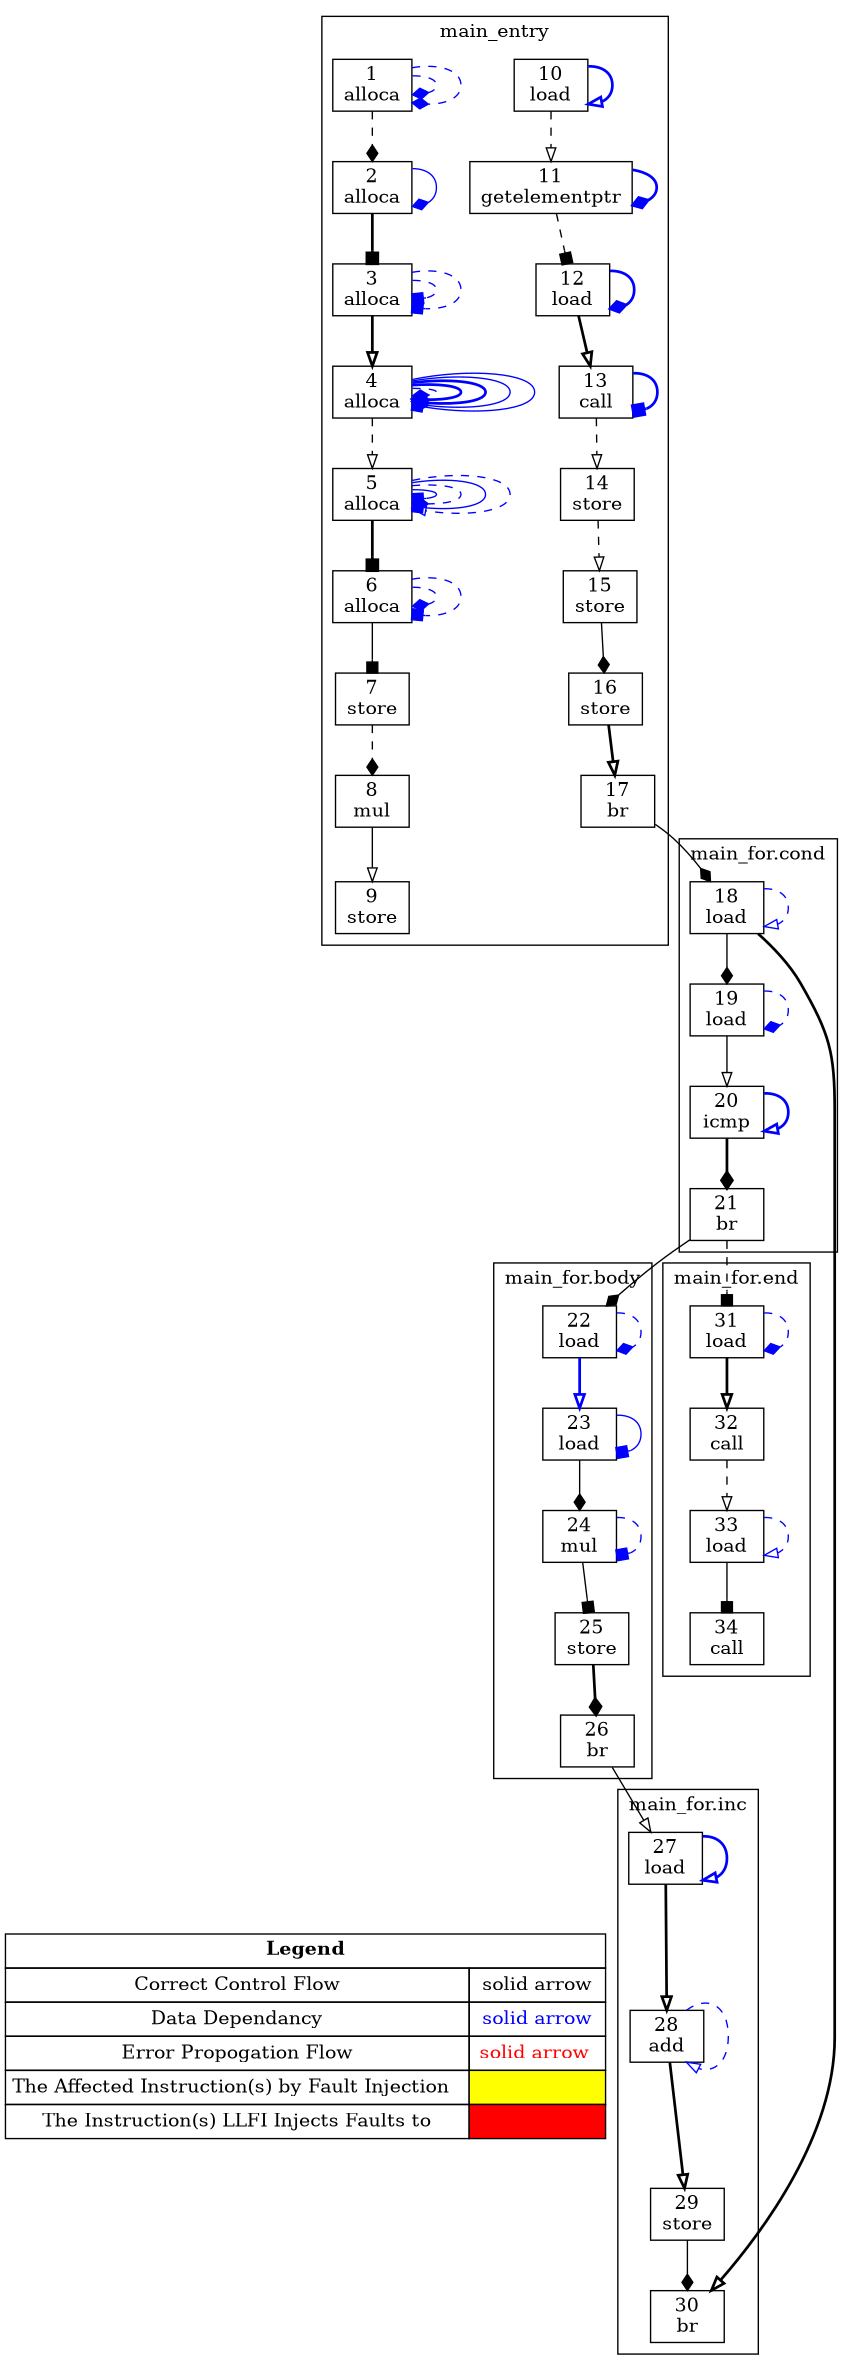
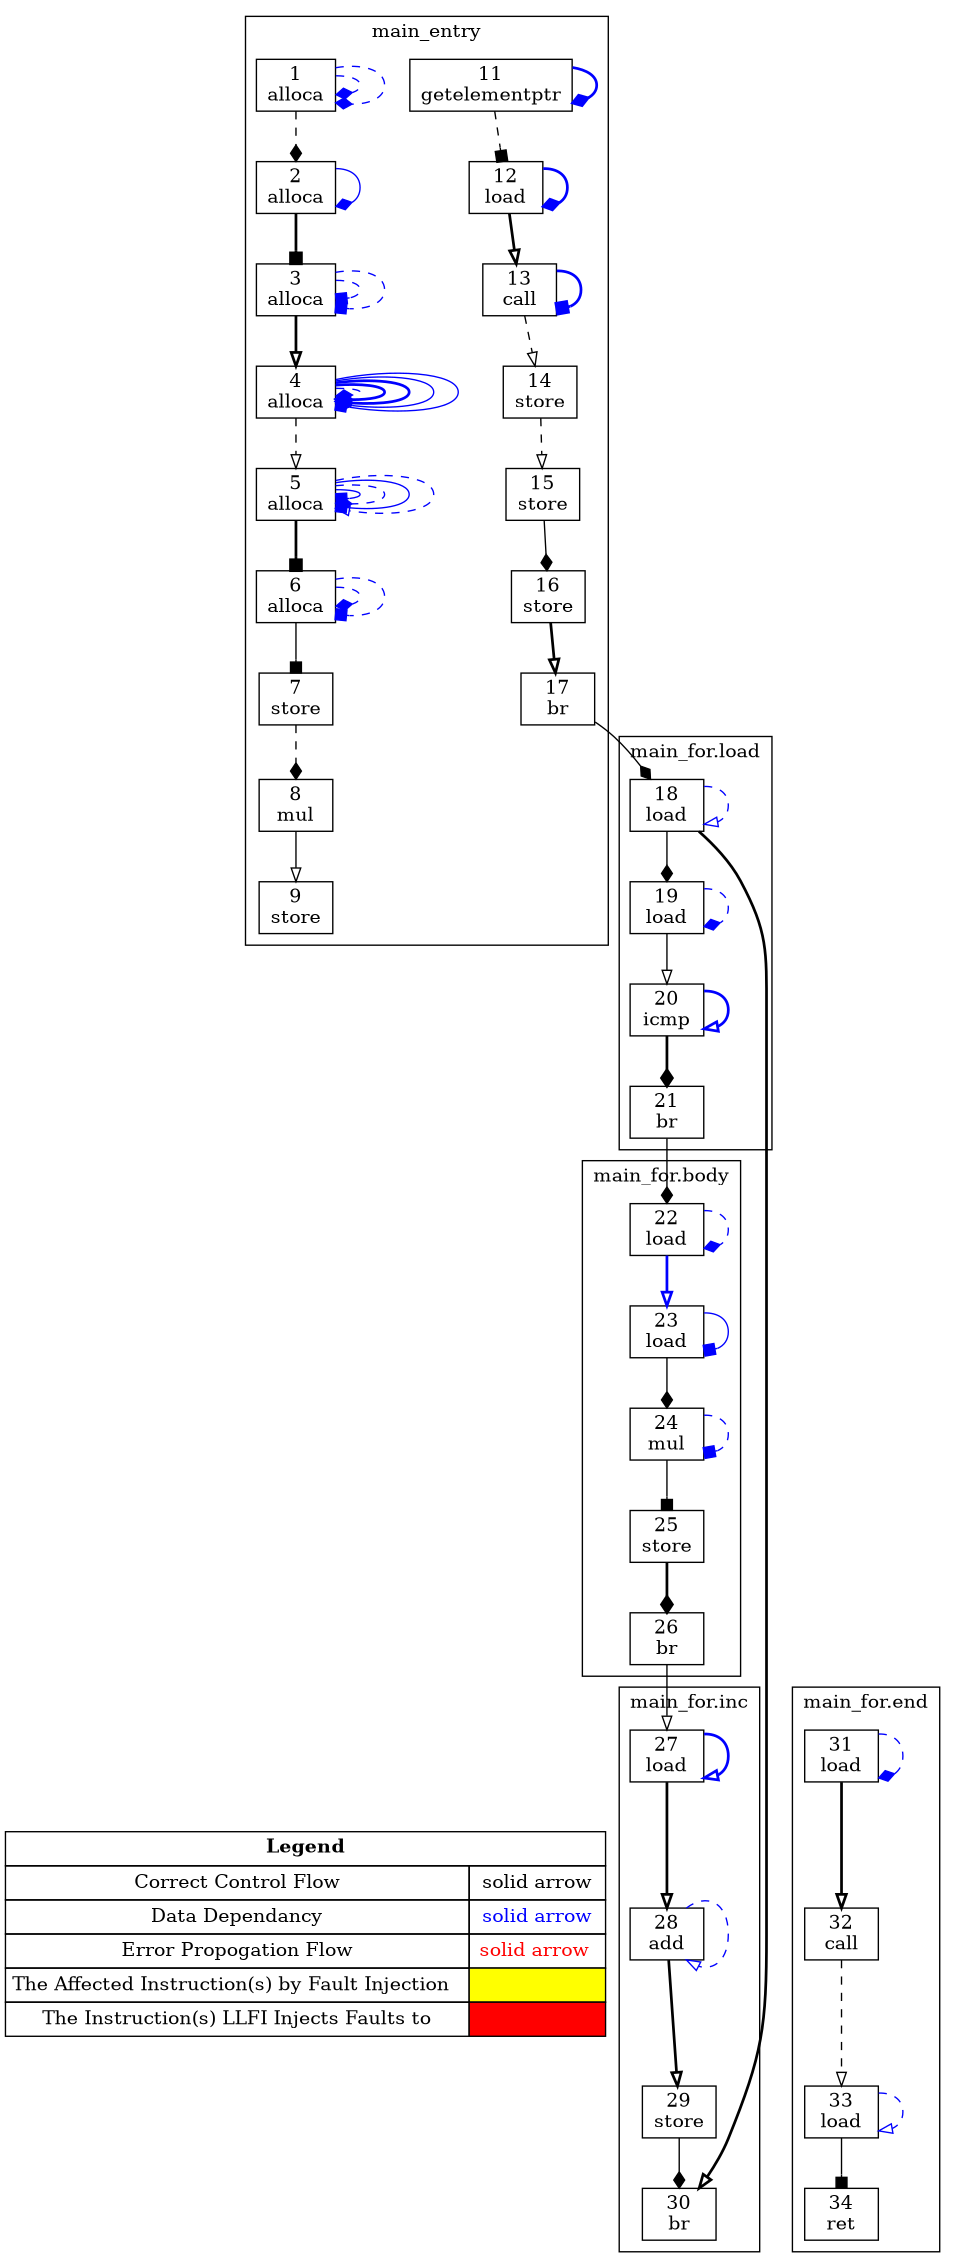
  digraph {
    node [shape=record]
    edge [arrowhead=diamond style=dashed]
    n1 [label=<<TABLE BORDER="0" CELLBORDER="1" CELLSPACING="0" CELLPADDING="4"> <TR>  <TD COLSPAN="2"><B>Legend</B></TD> </TR> <TR>  <TD>Correct Control Flow</TD>  <TD><FONT COLOR="black"> solid arrow </FONT></TD> </TR> <TR>  <TD>Data Dependancy</TD>  <TD><FONT COLOR="blue"> solid arrow </FONT></TD> </TR> <TR>  <TD>Error Propogation Flow</TD>  <TD><FONT COLOR="red">solid arrow </FONT></TD> </TR> <TR>  <TD>The Affected Instruction(s) by Fault Injection  </TD>  <TD BGCOLOR="YELLOW"></TD> </TR> <TR>  <TD>The Instruction(s) LLFI Injects Faults to</TD>  <TD BGCOLOR="red"></TD> </TR></TABLE>> margin=0 shape=none]
    n2 [label="1\nalloca\n"]
    n3 [label="2\nalloca\n"]
    n4 [label="3\nalloca\n"]
    n5 [label="4\nalloca\n"]
    n6 [label="5\nalloca\n"]
    n7 [label="6\nalloca\n"]
-   n8 [label="10\nload\n"]
    n9 [label="11\ngetelementptr\n"]
    n10 [label="12\nload\n"]
    n11 [label="13\ncall\n"]
    n12 [label="7\nstore\n"]
    n13 [label="8\nmul\n"]
    n14 [label="9\nstore\n"]
    n15 [label="14\nstore\n"]
    n16 [label="15\nstore\n"]
    n17 [label="16\nstore\n"]
    n18 [label="17\nbr\n"]
    n19 [label="18\nload\n"]
    n20 [label="19\nload\n"]
    n21 [label="20\nicmp\n"]
    n22 [label="21\nbr\n"]
    n23 [label="22\nload\n"]
    n24 [label="23\nload\n"]
    n25 [label="24\nmul\n"]
    n26 [label="25\nstore\n"]
    n27 [label="26\nbr\n"]
    n28 [label="27\nload\n"]
    n29 [label="28\nadd\n"]
    n30 [label="29\nstore\n"]
    n31 [label="30\nbr\n"]
    n32 [label="31\nload\n"]
    n33 [label="33\nload\n"]
    n34 [label="32\ncall\n"]
-   n35 [label="34\ncall\n"]
+   n35 [label="34\nret\n"]
    subgraph sub_1 {
      rank=sink
      n1
    }
    subgraph cluster_2 {
      label=main_entry
      n2
      n3
      n4
      n5
      n6
      n7
-     n8
      n9
      n10
      n11
      n12
      n13
      n14
      n15
      n16
      n17
      n18
    }
    subgraph cluster_3 {
-     label="main_for.cond"
+     label="main_for.load"
      n19
      n20
      n21
      n22
    }
    subgraph cluster_4 {
      label="main_for.body"
      n23
      n24
      n25
      n26
      n27
    }
    subgraph cluster_5 {
      label="main_for.inc"
      n28
      n29
      n30
      n31
    }
    subgraph cluster_6 {
      label="main_for.end"
      n32
      n33
      n34
      n35
    }
    n2 -> n2 [color=blue]
    n2 -> n2 [color=blue]
    n2 -> n3
    n3 -> n3 [color=blue style=solid]
    n3 -> n4 [arrowhead=box style=bold]
    n4 -> n4 [arrowhead=box color=blue]
    n4 -> n4 [arrowhead=box color=blue]
    n4 -> n5 [arrowhead=onormal style=bold]
    n5 -> n5 [color=blue]
    n5 -> n5 [color=blue style=bold]
    n5 -> n5 [color=blue style=bold]
    n5 -> n5 [color=blue style=solid]
    n5 -> n5 [arrowhead=box color=blue style=solid]
    n5 -> n6 [arrowhead=onormal]
    n6 -> n6 [arrowhead=box color=blue style=solid]
    n6 -> n6 [color=blue]
    n6 -> n6 [arrowhead=box color=blue style=solid]
    n6 -> n6 [arrowhead=onormal color=blue]
    n6 -> n7 [arrowhead=box style=bold]
    n7 -> n7 [color=blue]
    n7 -> n7 [arrowhead=box color=blue]
    n7 -> n12 [arrowhead=box style=solid]
-   n8 -> n8 [arrowhead=onormal color=blue style=bold]
-   n8 -> n9 [arrowhead=onormal]
    n9 -> n9 [color=blue style=bold]
    n9 -> n10 [arrowhead=box]
    n10 -> n10 [color=blue style=bold]
    n10 -> n11 [arrowhead=onormal style=bold]
    n11 -> n11 [arrowhead=box color=blue style=bold]
    n11 -> n15 [arrowhead=onormal]
    n12 -> n13
    n13 -> n14 [arrowhead=onormal style=solid]
    n15 -> n16 [arrowhead=onormal]
    n16 -> n17 [style=solid]
    n17 -> n18 [arrowhead=onormal style=bold]
    n18 -> n19 [style=solid]
    n19 -> n19 [arrowhead=onormal color=blue]
    n19 -> n20 [style=solid]
    n19 -> n31 [arrowhead=onormal style=bold]
    n20 -> n20 [color=blue]
    n20 -> n21 [arrowhead=onormal style=solid]
    n21 -> n21 [arrowhead=onormal color=blue style=bold]
    n21 -> n22 [style=bold]
    n22 -> n23 [style=solid]
-   n22 -> n32 [arrowhead=box]
    n23 -> n23 [color=blue]
    n23 -> n24 [arrowhead=onormal color=blue style=bold]
    n24 -> n24 [arrowhead=box color=blue style=solid]
    n24 -> n25 [style=solid]
    n25 -> n25 [arrowhead=box color=blue]
    n25 -> n26 [arrowhead=box style=solid]
    n26 -> n27 [style=bold]
    n27 -> n28 [arrowhead=onormal style=solid]
    n28 -> n28 [arrowhead=onormal color=blue style=bold]
    n28 -> n29 [arrowhead=onormal style=bold]
    n29 -> n29 [arrowhead=onormal color=blue]
    n29 -> n30 [arrowhead=onormal style=bold]
    n30 -> n31 [style=solid]
    n32 -> n32 [color=blue]
    n32 -> n34 [arrowhead=onormal style=bold]
    n33 -> n33 [arrowhead=onormal color=blue]
    n33 -> n35 [arrowhead=box style=solid]
    n34 -> n33 [arrowhead=onormal]
  }
